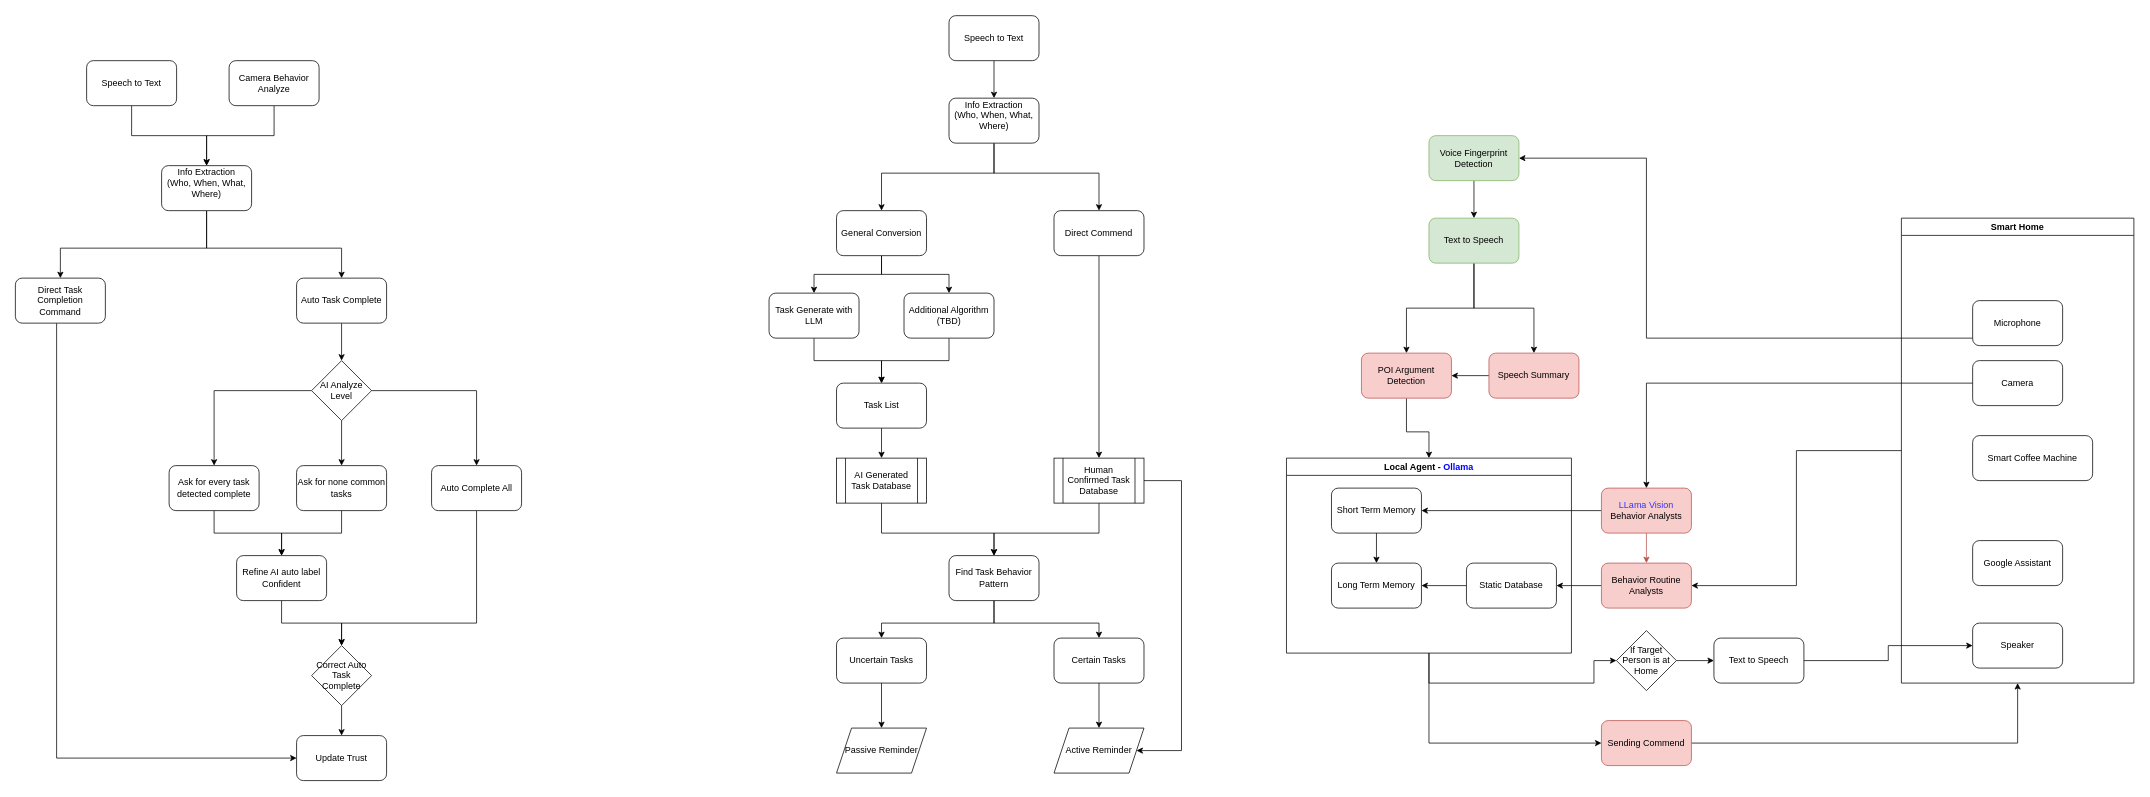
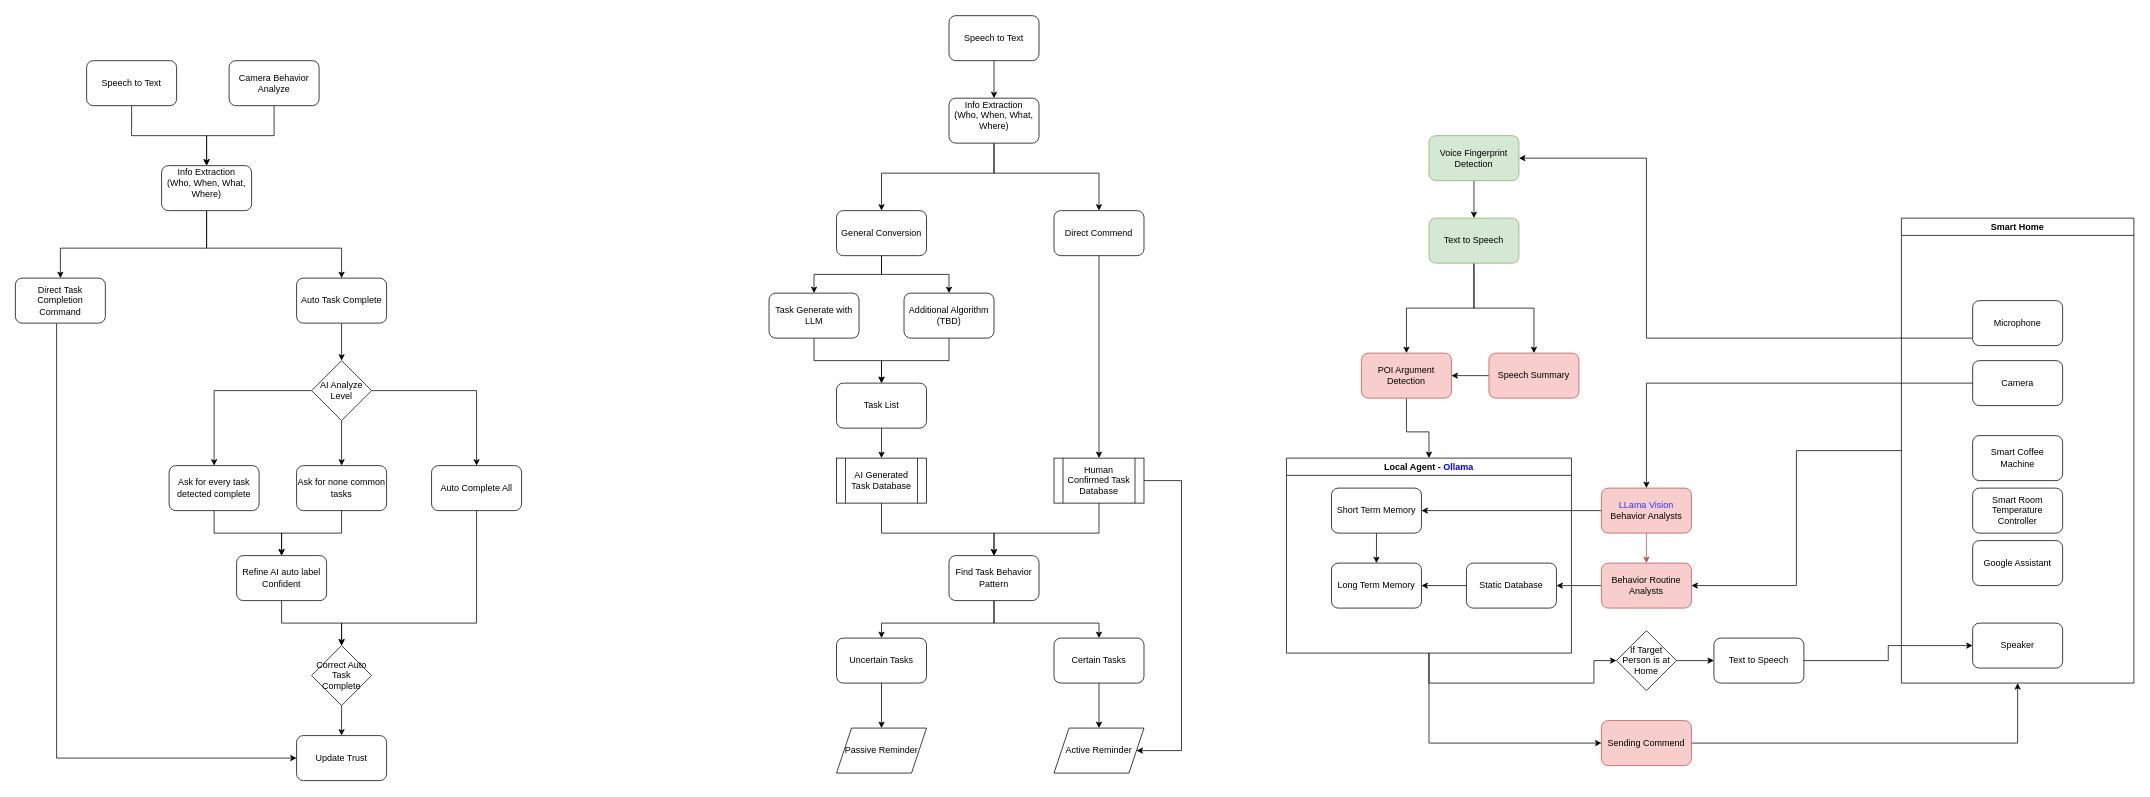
  <mxCell id="0" />
  <mxCell id="1" parent="0" />
  <mxCell id="2" style="edgeStyle=orthogonalEdgeStyle;rounded=0;orthogonalLoop=1;jettySize=auto;html=1;" parent="1" source="24" target="4" edge="1"><mxGeometry relative="1" as="geometry"><Array as="points"><mxPoint x="2195" y="450" /><mxPoint x="2195" y="210" /></Array></mxGeometry></mxCell>
  <mxCell id="3" style="edgeStyle=orthogonalEdgeStyle;rounded=0;orthogonalLoop=1;jettySize=auto;html=1;" parent="1" source="4" target="8" edge="1"><mxGeometry relative="1" as="geometry" /></mxCell>
  <mxCell id="4" value="Voice Fingerprint Detection" style="rounded=1;whiteSpace=wrap;html=1;fillColor=#d5e8d4;strokeColor=#82b366;" parent="1" vertex="1"><mxGeometry x="1905" y="180" width="120" height="60" as="geometry" /></mxCell>
  <mxCell id="5" style="edgeStyle=orthogonalEdgeStyle;rounded=0;orthogonalLoop=1;jettySize=auto;html=1;" parent="1" source="30" target="10" edge="1"><mxGeometry relative="1" as="geometry"><mxPoint x="1875" y="610" as="targetPoint" /><Array as="points"><mxPoint x="1875" y="575" /><mxPoint x="1905" y="575" /></Array></mxGeometry></mxCell>
  <mxCell id="6" style="edgeStyle=orthogonalEdgeStyle;rounded=0;orthogonalLoop=1;jettySize=auto;html=1;" parent="1" source="8" target="30" edge="1"><mxGeometry relative="1" as="geometry" /></mxCell>
  <mxCell id="7" style="edgeStyle=orthogonalEdgeStyle;rounded=0;orthogonalLoop=1;jettySize=auto;html=1;" parent="1" source="8" target="32" edge="1"><mxGeometry relative="1" as="geometry" /></mxCell>
  <mxCell id="8" value="Text to Speech" style="rounded=1;whiteSpace=wrap;html=1;fillColor=#d5e8d4;strokeColor=#82b366;" parent="1" vertex="1"><mxGeometry x="1905" y="290" width="120" height="60" as="geometry" /></mxCell>
  <mxCell id="9" style="edgeStyle=orthogonalEdgeStyle;rounded=0;orthogonalLoop=1;jettySize=auto;html=1;" parent="1" source="10" target="34" edge="1"><mxGeometry relative="1" as="geometry"><Array as="points"><mxPoint x="1905" y="990" /></Array></mxGeometry></mxCell>
  <mxCell id="10" value="Local Agent - &lt;font color=&quot;#0000ff&quot;&gt;Ollama&lt;/font&gt;" style="swimlane;whiteSpace=wrap;html=1;" parent="1" vertex="1"><mxGeometry x="1715" y="610" width="380" height="260" as="geometry" /></mxCell>
  <mxCell id="11" style="edgeStyle=orthogonalEdgeStyle;rounded=0;orthogonalLoop=1;jettySize=auto;html=1;" parent="10" source="12" target="13" edge="1"><mxGeometry relative="1" as="geometry" /></mxCell>
  <mxCell id="12" value="Short Term Memory" style="rounded=1;whiteSpace=wrap;html=1;" parent="10" vertex="1"><mxGeometry x="60" y="40" width="120" height="60" as="geometry" /></mxCell>
  <mxCell id="13" value="Long Term Memory" style="rounded=1;whiteSpace=wrap;html=1;" parent="10" vertex="1"><mxGeometry x="60" y="140" width="120" height="60" as="geometry" /></mxCell>
  <mxCell id="14" style="edgeStyle=orthogonalEdgeStyle;rounded=0;orthogonalLoop=1;jettySize=auto;html=1;" parent="10" source="15" target="13" edge="1"><mxGeometry relative="1" as="geometry" /></mxCell>
  <mxCell id="15" value="Static Database" style="rounded=1;whiteSpace=wrap;html=1;" parent="10" vertex="1"><mxGeometry x="240" y="140" width="120" height="60" as="geometry" /></mxCell>
  <mxCell id="16" style="edgeStyle=orthogonalEdgeStyle;rounded=0;orthogonalLoop=1;jettySize=auto;html=1;" parent="1" source="17" target="15" edge="1"><mxGeometry relative="1" as="geometry" /></mxCell>
  <mxCell id="17" value="Behavior Routine Analysts" style="rounded=1;whiteSpace=wrap;html=1;fillColor=#f8cecc;strokeColor=#b85450;" parent="1" vertex="1"><mxGeometry x="2135" y="750" width="120" height="60" as="geometry" /></mxCell>
  <mxCell id="18" style="edgeStyle=orthogonalEdgeStyle;rounded=0;orthogonalLoop=1;jettySize=auto;html=1;" parent="1" source="19" target="17" edge="1"><mxGeometry relative="1" as="geometry" /></mxCell>
  <mxCell id="19" value="Smart Home" style="swimlane;whiteSpace=wrap;html=1;" parent="1" vertex="1"><mxGeometry x="2535" y="290" width="310" height="620" as="geometry" /></mxCell>
- <mxCell id="20" value="Smart Coffee Machine" style="rounded=1;whiteSpace=wrap;html=1;" parent="19" vertex="1"><mxGeometry x="95" y="290" width="160" height="60" as="geometry" /></mxCell>
+ <mxCell id="20" value="Smart Coffee Machine" style="rounded=1;whiteSpace=wrap;html=1;" parent="19" vertex="1"><mxGeometry x="95" y="290" width="120" height="60" as="geometry" /></mxCell>
+ <mxCell id="21" value="Smart Room Temperature Controller" style="rounded=1;whiteSpace=wrap;html=1;" parent="19" vertex="1"><mxGeometry x="95" y="360" width="120" height="60" as="geometry" /></mxCell>
  <mxCell id="22" value="Google Assistant" style="rounded=1;whiteSpace=wrap;html=1;" parent="19" vertex="1"><mxGeometry x="95" y="430" width="120" height="60" as="geometry" /></mxCell>
  <mxCell id="23" value="Camera" style="rounded=1;whiteSpace=wrap;html=1;" parent="19" vertex="1"><mxGeometry x="95" y="190" width="120" height="60" as="geometry" /></mxCell>
  <mxCell id="24" value="Microphone" style="rounded=1;whiteSpace=wrap;html=1;" parent="19" vertex="1"><mxGeometry x="95" y="110" width="120" height="60" as="geometry" /></mxCell>
  <mxCell id="25" value="Speaker" style="rounded=1;whiteSpace=wrap;html=1;" parent="19" vertex="1"><mxGeometry x="95" y="540" width="120" height="60" as="geometry" /></mxCell>
  <mxCell id="26" style="edgeStyle=orthogonalEdgeStyle;rounded=0;orthogonalLoop=1;jettySize=auto;html=1;fillColor=#f8cecc;strokeColor=#b85450;" parent="1" source="28" target="17" edge="1"><mxGeometry relative="1" as="geometry" /></mxCell>
  <mxCell id="27" style="edgeStyle=orthogonalEdgeStyle;rounded=0;orthogonalLoop=1;jettySize=auto;html=1;" parent="1" source="28" target="12" edge="1"><mxGeometry relative="1" as="geometry" /></mxCell>
  <mxCell id="28" value="&lt;font color=&quot;#3333ff&quot;&gt;LLama Vision&lt;/font&gt;&lt;br&gt;Behavior Analysts" style="rounded=1;whiteSpace=wrap;html=1;fillColor=#f8cecc;strokeColor=#b85450;" parent="1" vertex="1"><mxGeometry x="2135" y="650" width="120" height="60" as="geometry" /></mxCell>
  <mxCell id="29" style="edgeStyle=orthogonalEdgeStyle;rounded=0;orthogonalLoop=1;jettySize=auto;html=1;" parent="1" source="23" target="28" edge="1"><mxGeometry relative="1" as="geometry" /></mxCell>
  <mxCell id="30" value="POI Argument Detection" style="rounded=1;whiteSpace=wrap;html=1;fillColor=#f8cecc;strokeColor=#b85450;" parent="1" vertex="1"><mxGeometry x="1815" y="470" width="120" height="60" as="geometry" /></mxCell>
  <mxCell id="31" style="edgeStyle=orthogonalEdgeStyle;rounded=0;orthogonalLoop=1;jettySize=auto;html=1;" parent="1" source="32" target="30" edge="1"><mxGeometry relative="1" as="geometry" /></mxCell>
  <mxCell id="32" value="Speech Summary" style="rounded=1;whiteSpace=wrap;html=1;fillColor=#f8cecc;strokeColor=#b85450;" parent="1" vertex="1"><mxGeometry x="1985" y="470" width="120" height="60" as="geometry" /></mxCell>
  <mxCell id="33" style="edgeStyle=orthogonalEdgeStyle;rounded=0;orthogonalLoop=1;jettySize=auto;html=1;entryX=0.5;entryY=1;entryDx=0;entryDy=0;" parent="1" source="34" target="19" edge="1"><mxGeometry relative="1" as="geometry" /></mxCell>
  <mxCell id="34" value="Sending Commend" style="rounded=1;whiteSpace=wrap;html=1;fillColor=#f8cecc;strokeColor=#b85450;" parent="1" vertex="1"><mxGeometry x="2135" y="960" width="120" height="60" as="geometry" /></mxCell>
  <mxCell id="35" value="Text to Speech" style="rounded=1;whiteSpace=wrap;html=1;" parent="1" vertex="1"><mxGeometry x="2285" y="850" width="120" height="60" as="geometry" /></mxCell>
  <mxCell id="36" style="edgeStyle=orthogonalEdgeStyle;rounded=0;orthogonalLoop=1;jettySize=auto;html=1;" parent="1" source="35" target="25" edge="1"><mxGeometry relative="1" as="geometry"><mxPoint x="2434.933" y="880.067" as="sourcePoint" /></mxGeometry></mxCell>
  <mxCell id="37" value="" style="edgeStyle=orthogonalEdgeStyle;rounded=0;orthogonalLoop=1;jettySize=auto;html=1;" parent="1" source="10" target="39" edge="1"><mxGeometry relative="1" as="geometry"><mxPoint x="1905" y="870" as="sourcePoint" /><mxPoint x="2285" y="890" as="targetPoint" /><Array as="points"><mxPoint x="1905" y="910" /><mxPoint x="2125" y="910" /><mxPoint x="2125" y="880" /></Array></mxGeometry></mxCell>
  <mxCell id="38" style="edgeStyle=orthogonalEdgeStyle;rounded=0;orthogonalLoop=1;jettySize=auto;html=1;" parent="1" source="39" target="35" edge="1"><mxGeometry relative="1" as="geometry" /></mxCell>
  <mxCell id="39" value="If Target Person is at Home" style="rhombus;whiteSpace=wrap;html=1;" parent="1" vertex="1"><mxGeometry x="2155" y="840" width="80" height="80" as="geometry" /></mxCell>
  <mxCell id="40" style="edgeStyle=orthogonalEdgeStyle;rounded=0;orthogonalLoop=1;jettySize=auto;html=1;" edge="1" parent="1" source="42" target="44"><mxGeometry relative="1" as="geometry" /></mxCell>
  <mxCell id="41" style="edgeStyle=orthogonalEdgeStyle;rounded=0;orthogonalLoop=1;jettySize=auto;html=1;" edge="1" parent="1" source="42" target="48"><mxGeometry relative="1" as="geometry" /></mxCell>
  <mxCell id="42" value="General Conversion" style="rounded=1;whiteSpace=wrap;html=1;" vertex="1" parent="1"><mxGeometry x="1115" y="280" width="120" height="60" as="geometry" /></mxCell>
  <mxCell id="43" style="edgeStyle=orthogonalEdgeStyle;rounded=0;orthogonalLoop=1;jettySize=auto;html=1;" edge="1" parent="1" source="44" target="46"><mxGeometry relative="1" as="geometry" /></mxCell>
  <mxCell id="44" value="Task Generate with LLM" style="rounded=1;whiteSpace=wrap;html=1;" vertex="1" parent="1"><mxGeometry x="1025" y="390" width="120" height="60" as="geometry" /></mxCell>
  <mxCell id="45" style="edgeStyle=orthogonalEdgeStyle;rounded=0;orthogonalLoop=1;jettySize=auto;html=1;" edge="1" parent="1" source="46" target="50"><mxGeometry relative="1" as="geometry" /></mxCell>
  <mxCell id="46" value="Task List" style="rounded=1;whiteSpace=wrap;html=1;" vertex="1" parent="1"><mxGeometry x="1115" y="510" width="120" height="60" as="geometry" /></mxCell>
  <mxCell id="47" style="edgeStyle=orthogonalEdgeStyle;rounded=0;orthogonalLoop=1;jettySize=auto;html=1;" edge="1" parent="1" source="48" target="46"><mxGeometry relative="1" as="geometry" /></mxCell>
  <mxCell id="48" value="Additional Algorithm&lt;br&gt;(TBD)" style="rounded=1;whiteSpace=wrap;html=1;" vertex="1" parent="1"><mxGeometry x="1205" y="390" width="120" height="60" as="geometry" /></mxCell>
  <mxCell id="49" style="edgeStyle=orthogonalEdgeStyle;rounded=0;orthogonalLoop=1;jettySize=auto;html=1;" edge="1" parent="1" source="50" target="61"><mxGeometry relative="1" as="geometry"><Array as="points"><mxPoint x="1175" y="710" /><mxPoint x="1325" y="710" /></Array></mxGeometry></mxCell>
  <mxCell id="50" value="AI Generated Task Database" style="shape=process;whiteSpace=wrap;html=1;backgroundOutline=1;" vertex="1" parent="1"><mxGeometry x="1115" y="610" width="120" height="60" as="geometry" /></mxCell>
  <mxCell id="51" style="edgeStyle=orthogonalEdgeStyle;rounded=0;orthogonalLoop=1;jettySize=auto;html=1;" edge="1" parent="1" source="53" target="61"><mxGeometry relative="1" as="geometry"><Array as="points"><mxPoint x="1465" y="710" /><mxPoint x="1325" y="710" /></Array></mxGeometry></mxCell>
  <mxCell id="52" style="edgeStyle=orthogonalEdgeStyle;rounded=0;orthogonalLoop=1;jettySize=auto;html=1;" edge="1" parent="1" source="53" target="67"><mxGeometry relative="1" as="geometry"><Array as="points"><mxPoint x="1575" y="640" /><mxPoint x="1575" y="1000" /></Array></mxGeometry></mxCell>
  <mxCell id="53" value="Human Confirmed Task Database" style="shape=process;whiteSpace=wrap;html=1;backgroundOutline=1;" vertex="1" parent="1"><mxGeometry x="1405" y="610" width="120" height="60" as="geometry" /></mxCell>
  <mxCell id="54" style="edgeStyle=orthogonalEdgeStyle;rounded=0;orthogonalLoop=1;jettySize=auto;html=1;" edge="1" parent="1" source="56" target="42"><mxGeometry relative="1" as="geometry"><Array as="points"><mxPoint x="1325" y="230" /><mxPoint x="1175" y="230" /></Array></mxGeometry></mxCell>
  <mxCell id="55" style="edgeStyle=orthogonalEdgeStyle;rounded=0;orthogonalLoop=1;jettySize=auto;html=1;" edge="1" parent="1" source="56" target="58"><mxGeometry relative="1" as="geometry"><Array as="points"><mxPoint x="1325" y="230" /><mxPoint x="1465" y="230" /></Array></mxGeometry></mxCell>
  <mxCell id="56" value="Info Extraction&lt;div&gt;(Who, When, What, Where)&lt;br&gt;&lt;br&gt;&lt;/div&gt;" style="rounded=1;whiteSpace=wrap;html=1;" vertex="1" parent="1"><mxGeometry x="1265" y="130" width="120" height="60" as="geometry" /></mxCell>
  <mxCell id="57" style="edgeStyle=orthogonalEdgeStyle;rounded=0;orthogonalLoop=1;jettySize=auto;html=1;" edge="1" parent="1" source="58" target="53"><mxGeometry relative="1" as="geometry" /></mxCell>
  <mxCell id="58" value="Direct Commend" style="rounded=1;whiteSpace=wrap;html=1;" vertex="1" parent="1"><mxGeometry x="1405" y="280" width="120" height="60" as="geometry" /></mxCell>
  <mxCell id="59" style="edgeStyle=orthogonalEdgeStyle;rounded=0;orthogonalLoop=1;jettySize=auto;html=1;" edge="1" parent="1" source="61" target="63"><mxGeometry relative="1" as="geometry"><Array as="points"><mxPoint x="1325" y="830" /><mxPoint x="1175" y="830" /></Array></mxGeometry></mxCell>
  <mxCell id="60" style="edgeStyle=orthogonalEdgeStyle;rounded=0;orthogonalLoop=1;jettySize=auto;html=1;" edge="1" parent="1" source="61" target="65"><mxGeometry relative="1" as="geometry"><Array as="points"><mxPoint x="1325" y="830" /><mxPoint x="1465" y="830" /></Array></mxGeometry></mxCell>
  <mxCell id="61" value="Find Task Behavior Pattern" style="rounded=1;whiteSpace=wrap;html=1;" vertex="1" parent="1"><mxGeometry x="1265" y="740" width="120" height="60" as="geometry" /></mxCell>
  <mxCell id="62" style="edgeStyle=orthogonalEdgeStyle;rounded=0;orthogonalLoop=1;jettySize=auto;html=1;" edge="1" parent="1" source="63" target="66"><mxGeometry relative="1" as="geometry" /></mxCell>
  <mxCell id="63" value="Uncertain Tasks" style="rounded=1;whiteSpace=wrap;html=1;" vertex="1" parent="1"><mxGeometry x="1115" y="850" width="120" height="60" as="geometry" /></mxCell>
  <mxCell id="64" style="edgeStyle=orthogonalEdgeStyle;rounded=0;orthogonalLoop=1;jettySize=auto;html=1;" edge="1" parent="1" source="65" target="67"><mxGeometry relative="1" as="geometry" /></mxCell>
  <mxCell id="65" value="Certain Tasks" style="rounded=1;whiteSpace=wrap;html=1;" vertex="1" parent="1"><mxGeometry x="1405" y="850" width="120" height="60" as="geometry" /></mxCell>
  <mxCell id="66" value="Passive Reminder" style="shape=parallelogram;perimeter=parallelogramPerimeter;whiteSpace=wrap;html=1;fixedSize=1;" vertex="1" parent="1"><mxGeometry x="1115" y="970" width="120" height="60" as="geometry" /></mxCell>
  <mxCell id="67" value="Active Reminder" style="shape=parallelogram;perimeter=parallelogramPerimeter;whiteSpace=wrap;html=1;fixedSize=1;" vertex="1" parent="1"><mxGeometry x="1405" y="970" width="120" height="60" as="geometry" /></mxCell>
  <mxCell id="68" style="edgeStyle=orthogonalEdgeStyle;rounded=0;orthogonalLoop=1;jettySize=auto;html=1;" edge="1" parent="1" source="69" target="76"><mxGeometry relative="1" as="geometry" /></mxCell>
  <mxCell id="69" value="Camera Behavior Analyze" style="rounded=1;whiteSpace=wrap;html=1;" vertex="1" parent="1"><mxGeometry x="305" y="80" width="120" height="60" as="geometry" /></mxCell>
  <mxCell id="70" style="edgeStyle=orthogonalEdgeStyle;rounded=0;orthogonalLoop=1;jettySize=auto;html=1;" edge="1" parent="1" source="71" target="76"><mxGeometry relative="1" as="geometry" /></mxCell>
  <mxCell id="71" value="Speech to Text" style="rounded=1;whiteSpace=wrap;html=1;" vertex="1" parent="1"><mxGeometry x="115" y="80" width="120" height="60" as="geometry" /></mxCell>
  <mxCell id="72" style="edgeStyle=orthogonalEdgeStyle;rounded=0;orthogonalLoop=1;jettySize=auto;html=1;" edge="1" parent="1" source="73" target="56"><mxGeometry relative="1" as="geometry" /></mxCell>
  <mxCell id="73" value="Speech to Text" style="rounded=1;whiteSpace=wrap;html=1;" vertex="1" parent="1"><mxGeometry x="1265" width="120" height="60" as="geometry" y="20" /></mxCell>
  <mxCell id="74" style="edgeStyle=orthogonalEdgeStyle;rounded=0;orthogonalLoop=1;jettySize=auto;html=1;" edge="1" parent="1" source="76" target="82"><mxGeometry relative="1" as="geometry"><Array as="points"><mxPoint x="275" y="330" /><mxPoint x="455" y="330" /></Array></mxGeometry></mxCell>
  <mxCell id="75" style="edgeStyle=orthogonalEdgeStyle;rounded=0;orthogonalLoop=1;jettySize=auto;html=1;" edge="1" parent="1" source="76" target="92"><mxGeometry relative="1" as="geometry"><Array as="points"><mxPoint x="275" y="330" /><mxPoint x="80" y="330" /></Array></mxGeometry></mxCell>
  <mxCell id="76" value="Info Extraction&lt;div&gt;(Who, When, What, Where)&lt;br&gt;&lt;br&gt;&lt;/div&gt;" style="rounded=1;whiteSpace=wrap;html=1;" vertex="1" parent="1"><mxGeometry x="215" y="220" width="120" height="60" as="geometry" /></mxCell>
  <mxCell id="77" style="edgeStyle=orthogonalEdgeStyle;rounded=0;orthogonalLoop=1;jettySize=auto;html=1;" edge="1" parent="1" source="80" target="84"><mxGeometry relative="1" as="geometry" /></mxCell>
  <mxCell id="78" style="edgeStyle=orthogonalEdgeStyle;rounded=0;orthogonalLoop=1;jettySize=auto;html=1;" edge="1" parent="1" source="80" target="86"><mxGeometry relative="1" as="geometry" /></mxCell>
  <mxCell id="79" style="edgeStyle=orthogonalEdgeStyle;rounded=0;orthogonalLoop=1;jettySize=auto;html=1;" edge="1" parent="1" source="80" target="88"><mxGeometry relative="1" as="geometry" /></mxCell>
  <mxCell id="80" value="AI Analyze Level" style="rhombus;whiteSpace=wrap;html=1;" vertex="1" parent="1"><mxGeometry x="415" y="480" width="80" height="80" as="geometry" /></mxCell>
  <mxCell id="81" style="edgeStyle=orthogonalEdgeStyle;rounded=0;orthogonalLoop=1;jettySize=auto;html=1;" edge="1" parent="1" source="82" target="80"><mxGeometry relative="1" as="geometry" /></mxCell>
  <mxCell id="82" value="Auto Task Complete" style="rounded=1;whiteSpace=wrap;html=1;" vertex="1" parent="1"><mxGeometry x="395" y="370" width="120" height="60" as="geometry" /></mxCell>
  <mxCell id="83" style="edgeStyle=orthogonalEdgeStyle;rounded=0;orthogonalLoop=1;jettySize=auto;html=1;" edge="1" parent="1" source="84" target="90"><mxGeometry relative="1" as="geometry" /></mxCell>
  <mxCell id="84" value="Ask for every task detected complete" style="rounded=1;whiteSpace=wrap;html=1;" vertex="1" parent="1"><mxGeometry x="225" y="620" width="120" height="60" as="geometry" /></mxCell>
  <mxCell id="85" style="edgeStyle=orthogonalEdgeStyle;rounded=0;orthogonalLoop=1;jettySize=auto;html=1;" edge="1" parent="1" source="86" target="90"><mxGeometry relative="1" as="geometry" /></mxCell>
  <mxCell id="86" value="Ask for none common tasks" style="rounded=1;whiteSpace=wrap;html=1;" vertex="1" parent="1"><mxGeometry x="395" y="620" width="120" height="60" as="geometry" /></mxCell>
  <mxCell id="87" style="edgeStyle=orthogonalEdgeStyle;rounded=0;orthogonalLoop=1;jettySize=auto;html=1;" edge="1" parent="1" source="88" target="94"><mxGeometry relative="1" as="geometry"><Array as="points"><mxPoint x="635" y="830" /><mxPoint x="455" y="830" /></Array></mxGeometry></mxCell>
  <mxCell id="88" value="Auto Complete All" style="rounded=1;whiteSpace=wrap;html=1;" vertex="1" parent="1"><mxGeometry x="575" y="620" width="120" height="60" as="geometry" /></mxCell>
  <mxCell id="89" style="edgeStyle=orthogonalEdgeStyle;rounded=0;orthogonalLoop=1;jettySize=auto;html=1;" edge="1" parent="1" source="90" target="94"><mxGeometry relative="1" as="geometry" /></mxCell>
  <mxCell id="90" value="Refine AI auto label Confident" style="rounded=1;whiteSpace=wrap;html=1;" vertex="1" parent="1"><mxGeometry x="315" y="740" width="120" height="60" as="geometry" /></mxCell>
  <mxCell id="91" style="edgeStyle=orthogonalEdgeStyle;rounded=0;orthogonalLoop=1;jettySize=auto;html=1;" edge="1" parent="1" source="92" target="95"><mxGeometry relative="1" as="geometry"><Array as="points"><mxPoint x="75" y="1010" /></Array></mxGeometry></mxCell>
  <mxCell id="92" value="Direct Task Completion Command" style="rounded=1;whiteSpace=wrap;html=1;" vertex="1" parent="1"><mxGeometry x="20" y="370" width="120" height="60" as="geometry" /></mxCell>
  <mxCell id="93" style="edgeStyle=orthogonalEdgeStyle;rounded=0;orthogonalLoop=1;jettySize=auto;html=1;" edge="1" parent="1" source="94" target="95"><mxGeometry relative="1" as="geometry" /></mxCell>
  <mxCell id="94" value="Correct Auto Task Complete" style="rhombus;whiteSpace=wrap;html=1;" vertex="1" parent="1"><mxGeometry x="415" y="860" width="80" height="80" as="geometry" /></mxCell>
  <mxCell id="95" value="Update Trust" style="rounded=1;whiteSpace=wrap;html=1;" vertex="1" parent="1"><mxGeometry x="395" y="980" width="120" height="60" as="geometry" /></mxCell>
